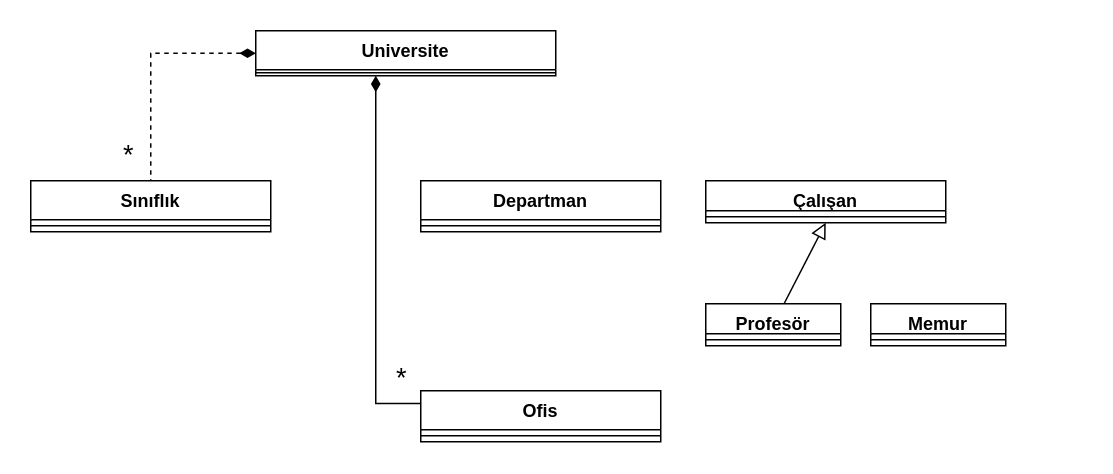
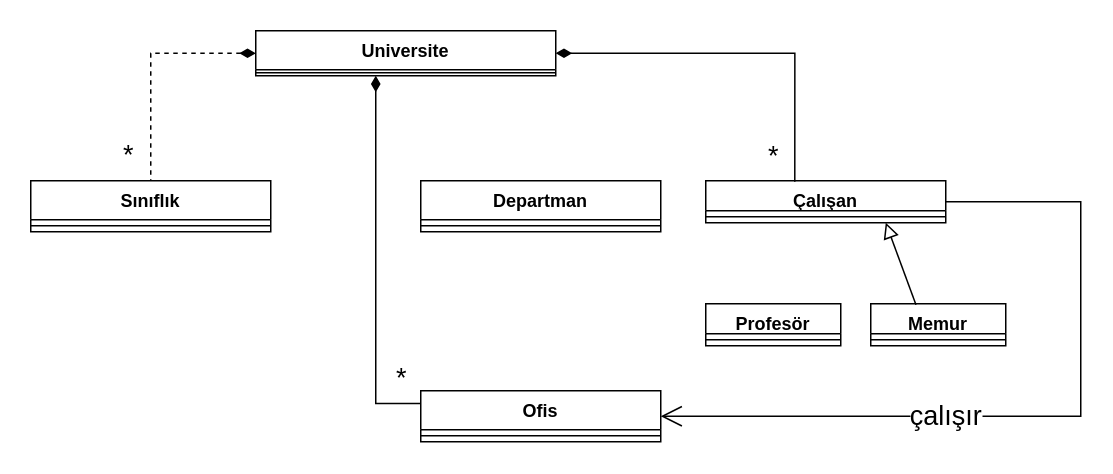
  <mxCell id="0" />
  <mxCell id="1" parent="0" />
  <mxCell id="2" value="Çalışan" style="swimlane;fontStyle=1;align=center;verticalAlign=top;childLayout=stackLayout;horizontal=1;startSize=20;horizontalStack=0;resizeParent=1;resizeParentMax=0;resizeLast=0;collapsible=1;marginBottom=0;" parent="1" vertex="1"><mxGeometry x="470" y="120" width="160" height="28" as="geometry" /></mxCell>
  <mxCell id="3" value="" style="line;strokeWidth=1;fillColor=none;align=left;verticalAlign=middle;spacingTop=-1;spacingLeft=3;spacingRight=3;rotatable=0;labelPosition=right;points=[];portConstraint=eastwest;strokeColor=inherit;" parent="2" vertex="1"><mxGeometry y="20" width="160" height="8" as="geometry" /></mxCell>
  <mxCell id="4" value="Sınıflık" style="swimlane;fontStyle=1;align=center;verticalAlign=top;childLayout=stackLayout;horizontal=1;startSize=26;horizontalStack=0;resizeParent=1;resizeParentMax=0;resizeLast=0;collapsible=1;marginBottom=0;" parent="1" vertex="1"><mxGeometry x="20" y="120" width="160" height="34" as="geometry"><mxRectangle x="120" y="230" width="80" height="30" as="alternateBounds" /></mxGeometry></mxCell>
  <mxCell id="5" value="" style="line;strokeWidth=1;fillColor=none;align=left;verticalAlign=middle;spacingTop=-1;spacingLeft=3;spacingRight=3;rotatable=0;labelPosition=right;points=[];portConstraint=eastwest;strokeColor=inherit;" parent="4" vertex="1"><mxGeometry y="26" width="160" height="8" as="geometry" /></mxCell>
  <mxCell id="6" value="Universite" style="swimlane;fontStyle=1;align=center;verticalAlign=top;childLayout=stackLayout;horizontal=1;startSize=26;horizontalStack=0;resizeParent=1;resizeParentMax=0;resizeLast=0;collapsible=1;marginBottom=0;" parent="1" vertex="1"><mxGeometry x="170" y="20" width="200" height="30" as="geometry" /></mxCell>
  <mxCell id="7" value="" style="line;strokeWidth=1;fillColor=none;align=left;verticalAlign=middle;spacingTop=-1;spacingLeft=3;spacingRight=3;rotatable=0;labelPosition=right;points=[];portConstraint=eastwest;strokeColor=inherit;" parent="6" vertex="1"><mxGeometry y="26" width="200" height="4" as="geometry" /></mxCell>
  <mxCell id="8" value="Ofis" style="swimlane;fontStyle=1;align=center;verticalAlign=top;childLayout=stackLayout;horizontal=1;startSize=26;horizontalStack=0;resizeParent=1;resizeParentMax=0;resizeLast=0;collapsible=1;marginBottom=0;" parent="1" vertex="1"><mxGeometry x="280" y="260" width="160" height="34" as="geometry" /></mxCell>
  <mxCell id="9" value="" style="line;strokeWidth=1;fillColor=none;align=left;verticalAlign=middle;spacingTop=-1;spacingLeft=3;spacingRight=3;rotatable=0;labelPosition=right;points=[];portConstraint=eastwest;strokeColor=inherit;" parent="8" vertex="1"><mxGeometry y="26" width="160" height="8" as="geometry" /></mxCell>
  <mxCell id="10" value="Departman" style="swimlane;fontStyle=1;align=center;verticalAlign=top;childLayout=stackLayout;horizontal=1;startSize=26;horizontalStack=0;resizeParent=1;resizeParentMax=0;resizeLast=0;collapsible=1;marginBottom=0;" parent="1" vertex="1"><mxGeometry x="280" y="120" width="160" height="34" as="geometry"><mxRectangle x="460" y="160" width="120" height="30" as="alternateBounds" /></mxGeometry></mxCell>
  <mxCell id="11" value="" style="line;strokeWidth=1;fillColor=none;align=left;verticalAlign=middle;spacingTop=-1;spacingLeft=3;spacingRight=3;rotatable=0;labelPosition=right;points=[];portConstraint=eastwest;strokeColor=inherit;" parent="10" vertex="1"><mxGeometry y="26" width="160" height="8" as="geometry" /></mxCell>
  <mxCell id="12" value="Memur" style="swimlane;fontStyle=1;align=center;verticalAlign=top;childLayout=stackLayout;horizontal=1;startSize=20;horizontalStack=0;resizeParent=1;resizeParentMax=0;resizeLast=0;collapsible=1;marginBottom=0;" parent="1" vertex="1"><mxGeometry x="580" y="202" width="90" height="28" as="geometry" /></mxCell>
  <mxCell id="13" value="" style="line;strokeWidth=1;fillColor=none;align=left;verticalAlign=middle;spacingTop=-1;spacingLeft=3;spacingRight=3;rotatable=0;labelPosition=right;points=[];portConstraint=eastwest;strokeColor=inherit;" parent="12" vertex="1"><mxGeometry y="20" width="90" height="8" as="geometry" /></mxCell>
  <mxCell id="14" value="Profesör" style="swimlane;fontStyle=1;align=center;verticalAlign=top;childLayout=stackLayout;horizontal=1;startSize=20;horizontalStack=0;resizeParent=1;resizeParentMax=0;resizeLast=0;collapsible=1;marginBottom=0;" parent="1" vertex="1"><mxGeometry x="470" y="202" width="90" height="28" as="geometry" /></mxCell>
  <mxCell id="15" value="" style="line;strokeWidth=1;fillColor=none;align=left;verticalAlign=middle;spacingTop=-1;spacingLeft=3;spacingRight=3;rotatable=0;labelPosition=right;points=[];portConstraint=eastwest;strokeColor=inherit;" parent="14" vertex="1"><mxGeometry y="20" width="90" height="8" as="geometry" /></mxCell>
- <mxCell id="16" value="" style="endArrow=block;endSize=8;endFill=0;html=1;rounded=0;fontSize=8;entryX=0.5;entryY=1;entryDx=0;entryDy=0;" parent="1" source="14" target="2" edge="1"><mxGeometry x="-0.531" y="-1" width="160" relative="1" as="geometry"><mxPoint x="510" y="200" as="sourcePoint" /><mxPoint x="515" y="150" as="targetPoint" /><mxPoint as="offset" /></mxGeometry></mxCell>
+ <mxCell id="17" value="" style="endArrow=block;endSize=8;endFill=0;html=1;rounded=0;fontSize=8;exitX=0.335;exitY=0.025;exitDx=0;exitDy=0;exitPerimeter=0;entryX=0.75;entryY=1;entryDx=0;entryDy=0;" parent="1" source="12" target="2" edge="1"><mxGeometry x="-0.554" y="-7" width="160" relative="1" as="geometry"><mxPoint x="610" y="200" as="sourcePoint" /><mxPoint x="610" y="150" as="targetPoint" /><mxPoint as="offset" /></mxGeometry></mxCell>
+ <mxCell id="18" value="" style="endArrow=close;html=1;endSize=8;startArrow=diamondThin;startSize=8;startFill=2;edgeStyle=orthogonalEdgeStyle;rounded=0;entryX=0.371;entryY=0.021;entryDx=0;entryDy=0;entryPerimeter=0;exitX=1;exitY=0.5;exitDx=0;exitDy=0;" parent="1" source="6" target="2" edge="1"><mxGeometry relative="1" as="geometry"><mxPoint x="370" y="36.74" as="sourcePoint" /><mxPoint x="530" y="70" as="targetPoint" /></mxGeometry></mxCell>
+ <mxCell id="19" value="&lt;font style=&quot;font-size: 18px;&quot;&gt;*&lt;/font&gt;" style="edgeLabel;resizable=0;html=1;align=right;verticalAlign=top;fontSize=24;" parent="18" connectable="0" vertex="1"><mxGeometry x="1" relative="1" as="geometry"><mxPoint x="-10" y="-40" as="offset" /></mxGeometry></mxCell>
  <mxCell id="20" value="" style="endArrow=close;html=1;endSize=8;startArrow=diamondThin;startSize=8;startFill=2;edgeStyle=orthogonalEdgeStyle;rounded=0;entryX=0.5;entryY=0;entryDx=0;entryDy=0;exitX=0;exitY=0.5;exitDx=0;exitDy=0;dashed=1;" parent="1" source="6" target="4" edge="1"><mxGeometry relative="1" as="geometry"><mxPoint x="-180" y="36.41" as="sourcePoint" /><mxPoint x="-20.64" y="119.998" as="targetPoint" /></mxGeometry></mxCell>
  <mxCell id="21" value="&lt;font style=&quot;font-size: 18px;&quot;&gt;*&lt;/font&gt;" style="edgeLabel;resizable=0;html=1;align=right;verticalAlign=top;fontSize=24;" parent="20" connectable="0" vertex="1"><mxGeometry x="1" relative="1" as="geometry"><mxPoint x="-11" y="-40" as="offset" /></mxGeometry></mxCell>
+ <mxCell id="22" value="&lt;font style=&quot;font-size: 18px;&quot;&gt;çalışır&lt;/font&gt;" style="endArrow=open;endFill=1;endSize=12;html=1;rounded=0;fontSize=8;exitX=1;exitY=0.5;exitDx=0;exitDy=0;entryX=1;entryY=0.5;entryDx=0;entryDy=0;" parent="1" source="2" target="8" edge="1"><mxGeometry x="0.259" width="160" relative="1" as="geometry"><mxPoint x="610" y="150" as="sourcePoint" /><mxPoint x="720" y="350" as="targetPoint" /><Array as="points"><mxPoint x="720" y="134" /><mxPoint x="720" y="277" /></Array><mxPoint as="offset" /></mxGeometry></mxCell>
  <mxCell id="23" value="" style="endArrow=close;html=1;endSize=8;startArrow=diamondThin;startSize=8;startFill=2;edgeStyle=orthogonalEdgeStyle;rounded=0;entryX=0;entryY=0.25;entryDx=0;entryDy=0;" edge="1" parent="1" source="7" target="8"><mxGeometry relative="1" as="geometry"><mxPoint x="242" y="60" as="sourcePoint" /><mxPoint x="243" y="130" as="targetPoint" /><Array as="points"><mxPoint x="250" y="269" /></Array></mxGeometry></mxCell>
  <mxCell id="24" value="&lt;font style=&quot;font-size: 18px;&quot;&gt;*&lt;/font&gt;" style="edgeLabel;resizable=0;html=1;align=right;verticalAlign=top;fontSize=24;" connectable="0" vertex="1" parent="23"><mxGeometry x="1" relative="1" as="geometry"><mxPoint x="-10" y="-40" as="offset" /></mxGeometry></mxCell>
